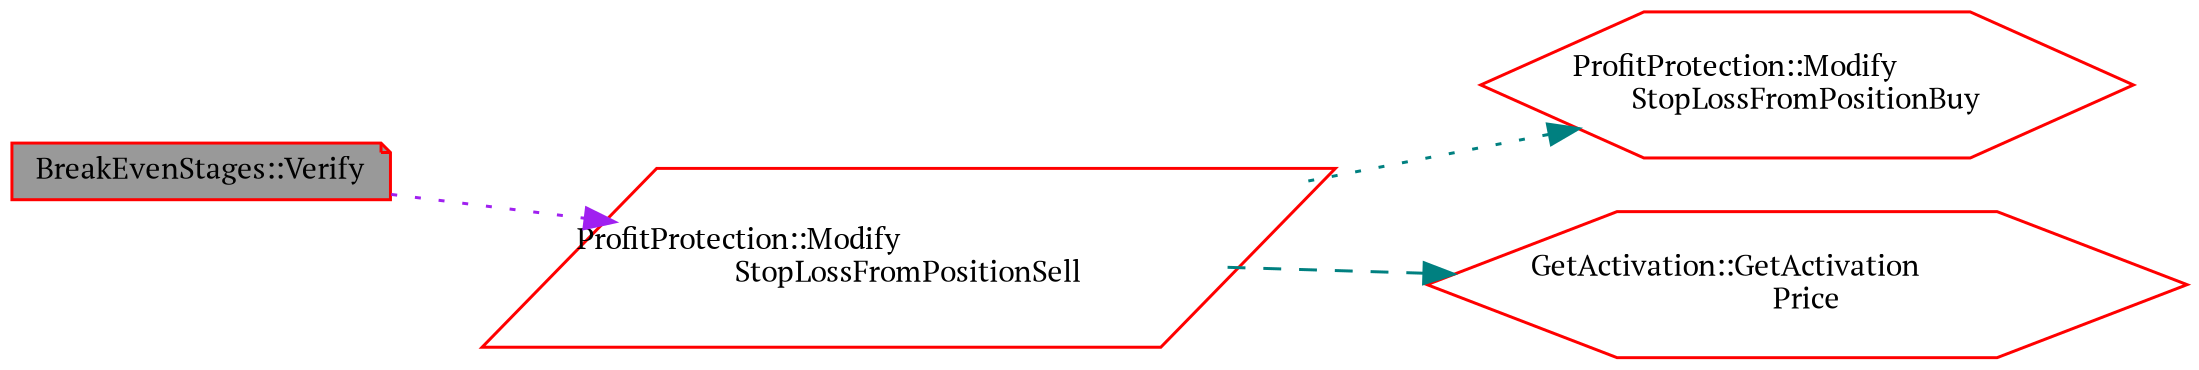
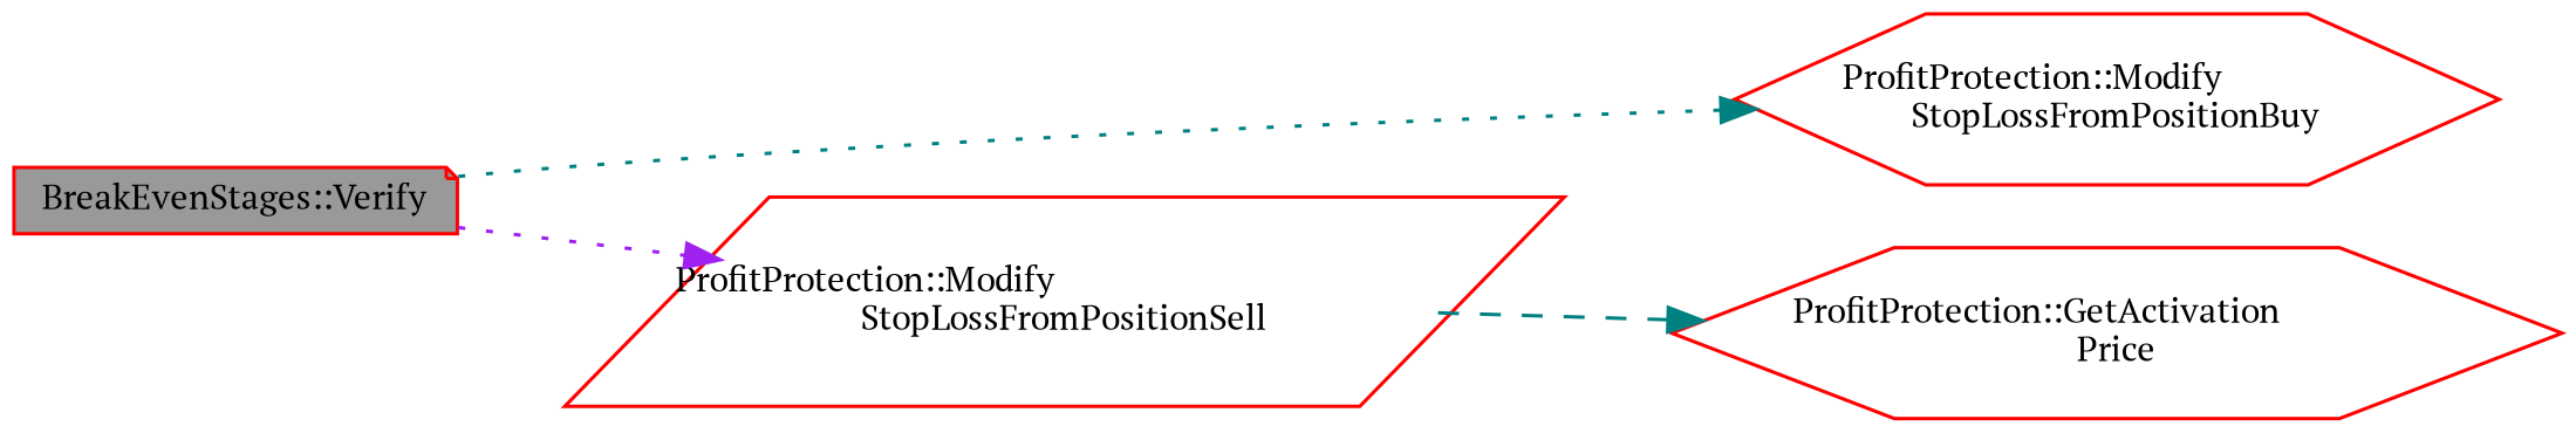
  digraph {
    fontname="PT Serif"
    rankdir=LR
    node [color=red fillcolor=white fontname="PT Serif" fontsize=10 shape=hexagon style=filled]
    edge [color=teal fontname="PT Serif" fontsize=10 labelfontname=Helvetica labelfontsize=10 style=dotted]
    n1 [fillcolor=grey60 fontcolor=black height=0.2 label="BreakEvenStages::Verify" shape=note width=0.4]
    n2 [height=0.2 label="ProfitProtection::Modify\lStopLossFromPositionBuy" width=0.4]
    n3 [height=0.2 label="ProfitProtection::Modify\lStopLossFromPositionSell" shape=parallelogram width=0.4]
-   n4 [height=0.2 label="GetActivation::GetActivation\lPrice" width=0.4]
-   n3 -> n2
+   n4 [height=0.2 label="ProfitProtection::GetActivation\lPrice" width=0.4]
+   n1 -> n2
    n1 -> n3 [color=purple]
    n3 -> n4 [style=dashed]
  }
